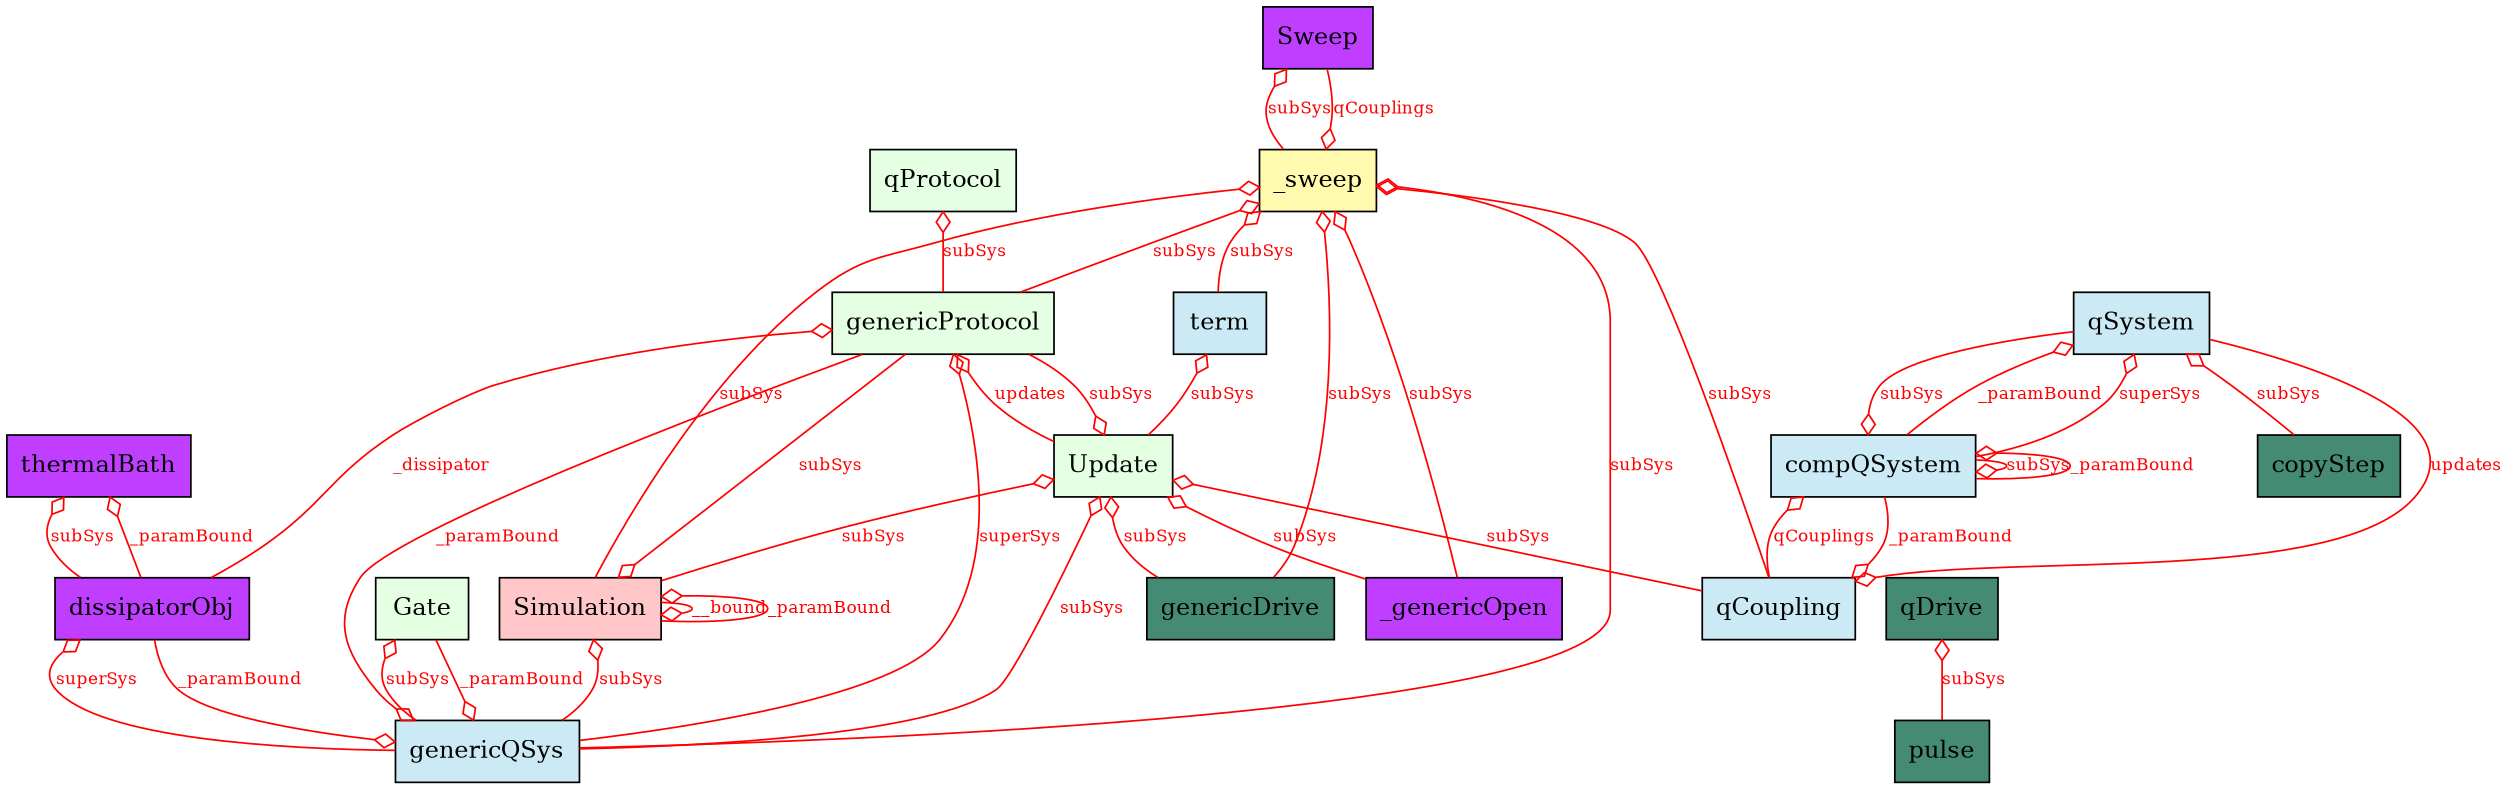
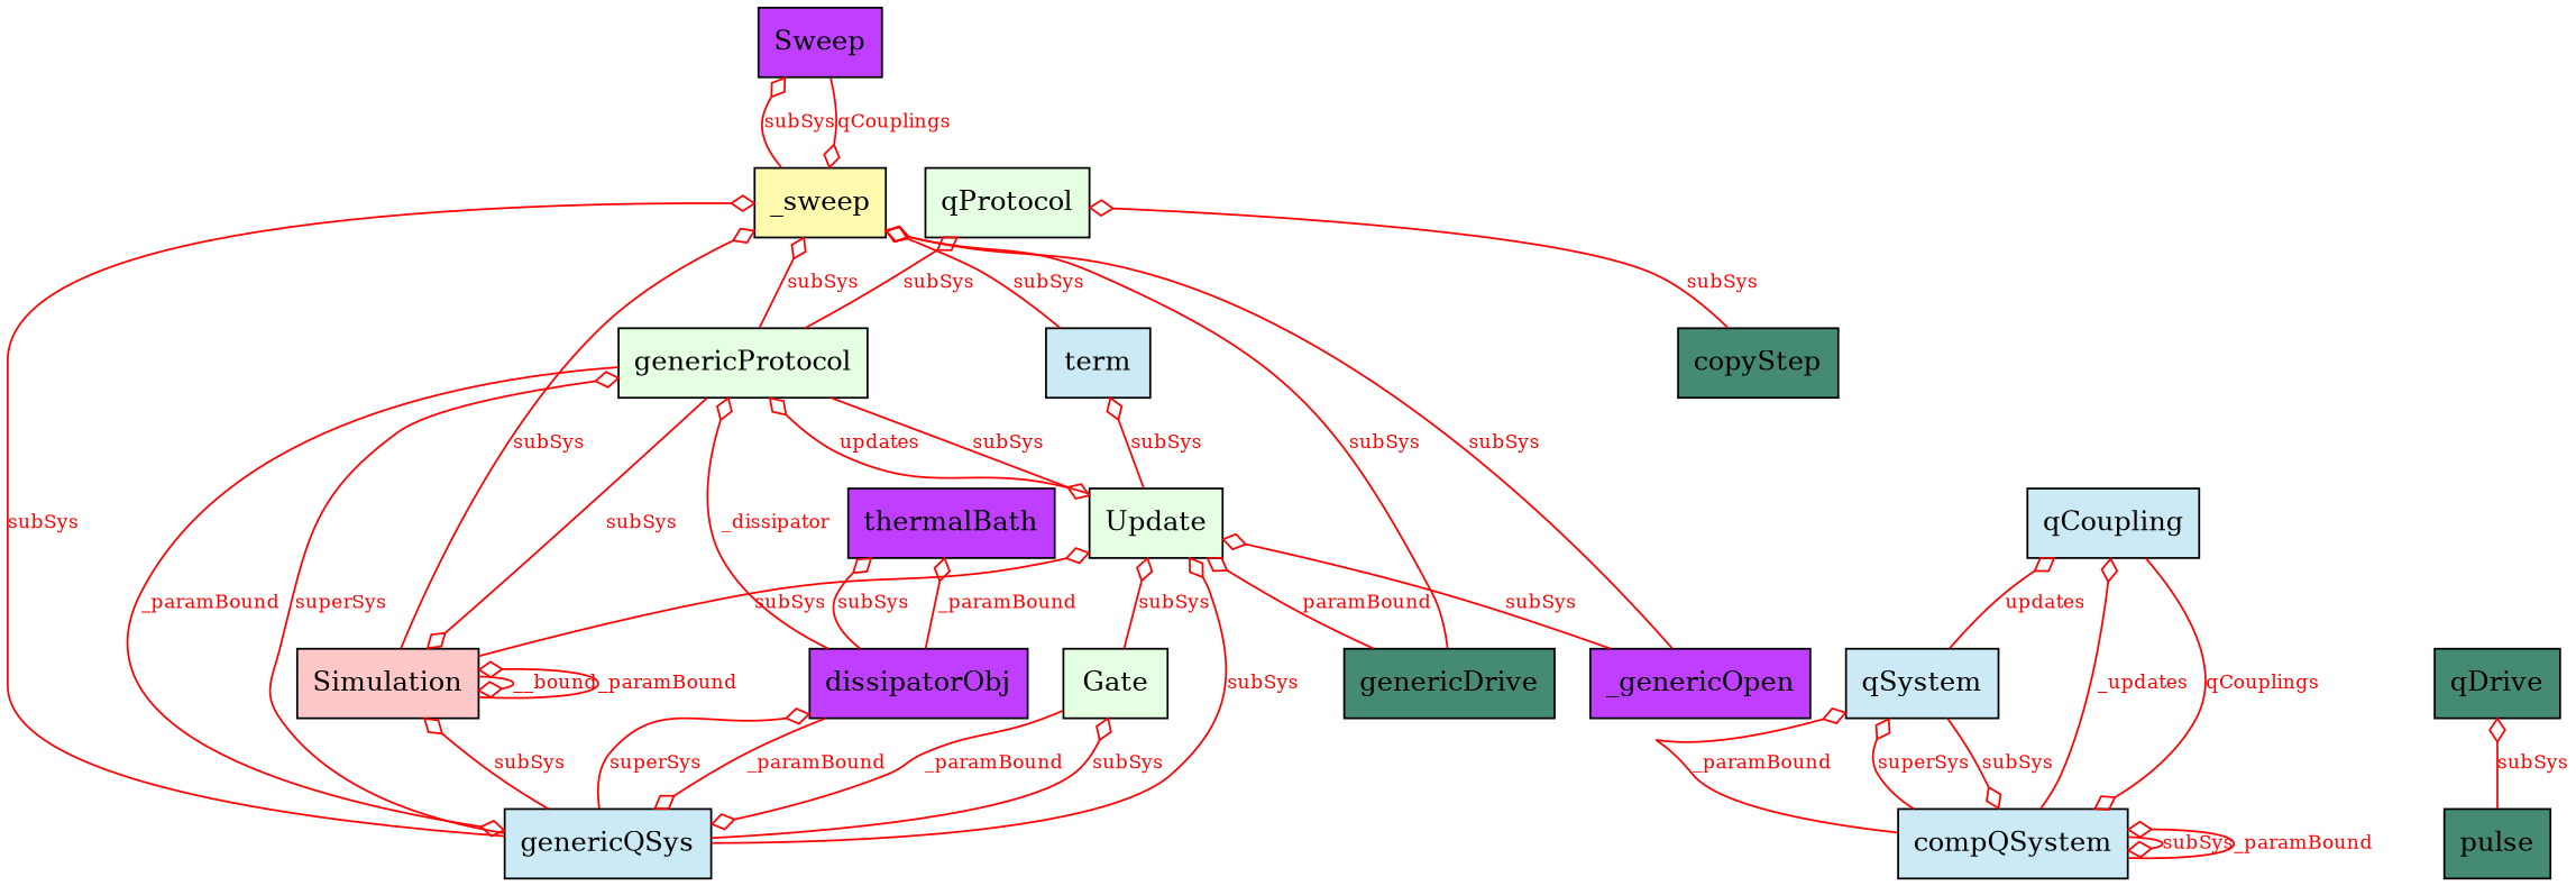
  digraph {
    rankdir=BT
    node [color=black fillcolor="#cbeaf5" fontcolor=black shape=box style=filled]
    edge [arrowhead=odiamond arrowtail=none color=red fontcolor=red fontsize=10]
    n1 [label=genericQSys]
    n2 [fillcolor="#ffc7c7" label=Simulation]
    n3 [fillcolor="#e5ffe3" label=genericProtocol]
    n4 [fillcolor="#e5ffe3" label=Gate]
    n5 [fillcolor="#e5ffe3" label=Update]
    n6 [fillcolor="#fffaad" label=_sweep]
    n7 [fillcolor=darkorchid1 label=dissipatorObj]
    n8 [fillcolor="#e5ffe3" label=qProtocol]
    n9 [label=term]
    n10 [fillcolor=darkorchid1 label=Sweep]
    n11 [fillcolor=darkorchid1 label=thermalBath]
    n12 [label=compQSystem]
    n13 [label=qSystem]
    n14 [label=qCoupling]
    n15 [fillcolor=aquamarine4 label=copyStep]
    n16 [fillcolor=darkorchid1 label=_genericOpen]
    n17 [fillcolor=aquamarine4 label=genericDrive]
    n18 [fillcolor=aquamarine4 label=qDrive]
    n19 [fillcolor=aquamarine4 label=pulse]
    n1 -> n2 [label=subSys]
    n1 -> n3 [label=superSys]
    n1 -> n4 [label=subSys]
    n1 -> n5 [label=subSys]
    n1 -> n6 [label=subSys]
    n1 -> n7 [label=superSys]
    n2 -> n2 [arrowhead=none arrowtail=odiamond dir=both label=__bound]
    n2 -> n2 [label=_paramBound]
    n2 -> n5 [label=subSys]
    n2 -> n6 [label=subSys]
    n3 -> n1 [label=_paramBound]
    n3 -> n2 [label=subSys]
    n3 -> n5 [label=subSys]
    n3 -> n6 [label=subSys]
    n3 -> n8 [label=subSys]
    n4 -> n1 [label=_paramBound]
    n5 -> n3 [label=updates]
    n5 -> n9 [label=subSys]
    n6 -> n10 [label=subSys]
    n7 -> n1 [label=_paramBound]
    n7 -> n3 [label=_dissipator]
    n7 -> n11 [label=subSys]
    n7 -> n11 [label=_paramBound]
    n9 -> n6 [label=subSys]
    n10 -> n6 [label=qCouplings]
    n12 -> n12 [arrowhead=none arrowtail=odiamond dir=both label=subSys]
    n12 -> n12 [label=_paramBound]
    n12 -> n13 [label=_paramBound]
    n12 -> n13 [label=superSys]
-   n12 -> n14 [label=_paramBound]
+   n12 -> n14 [label=_updates]
    n13 -> n12 [label=subSys]
    n13 -> n14 [label=updates]
-   n14 -> n5 [label=subSys]
-   n14 -> n6 [label=subSys]
+   n4 -> n5 [label=subSys]
    n14 -> n12 [label=qCouplings]
-   n15 -> n13 [label=subSys]
+   n15 -> n8 [label=subSys]
    n16 -> n5 [label=subSys]
    n16 -> n6 [label=subSys]
-   n17 -> n5 [label=subSys]
+   n17 -> n5 [label=paramBound]
    n17 -> n6 [label=subSys]
    n19 -> n18 [label=subSys]
  }
